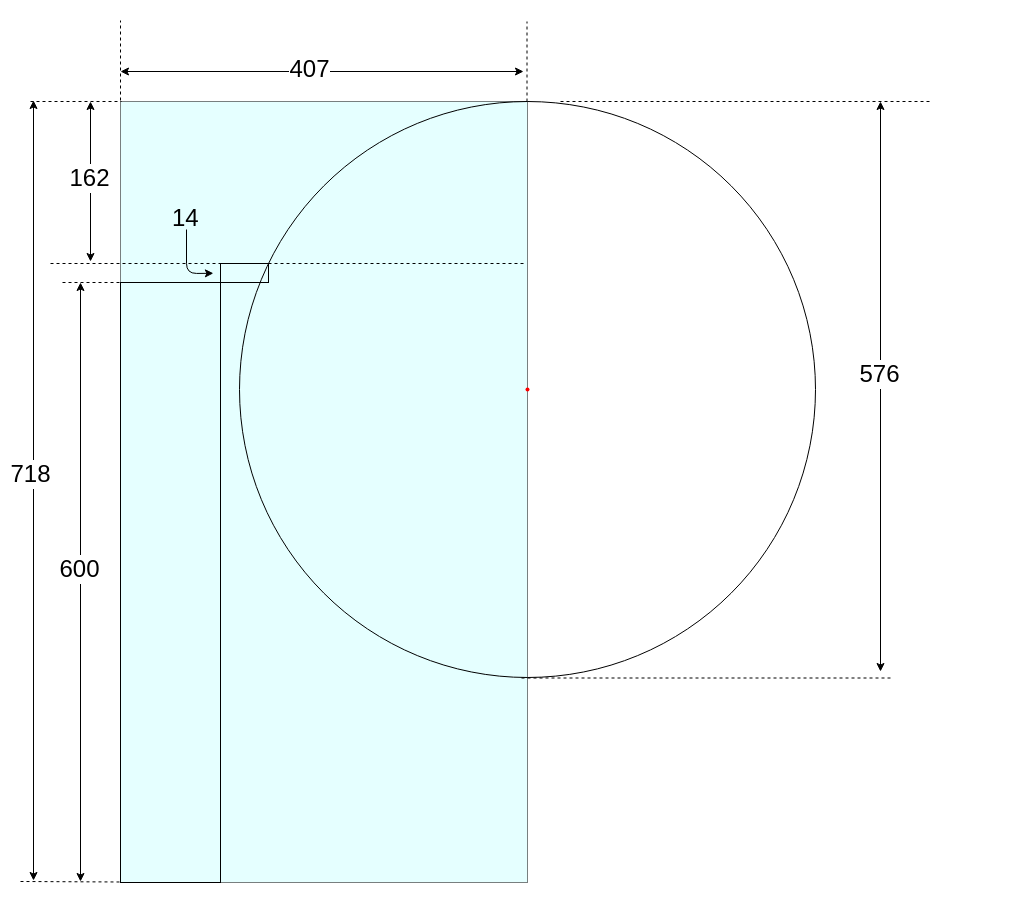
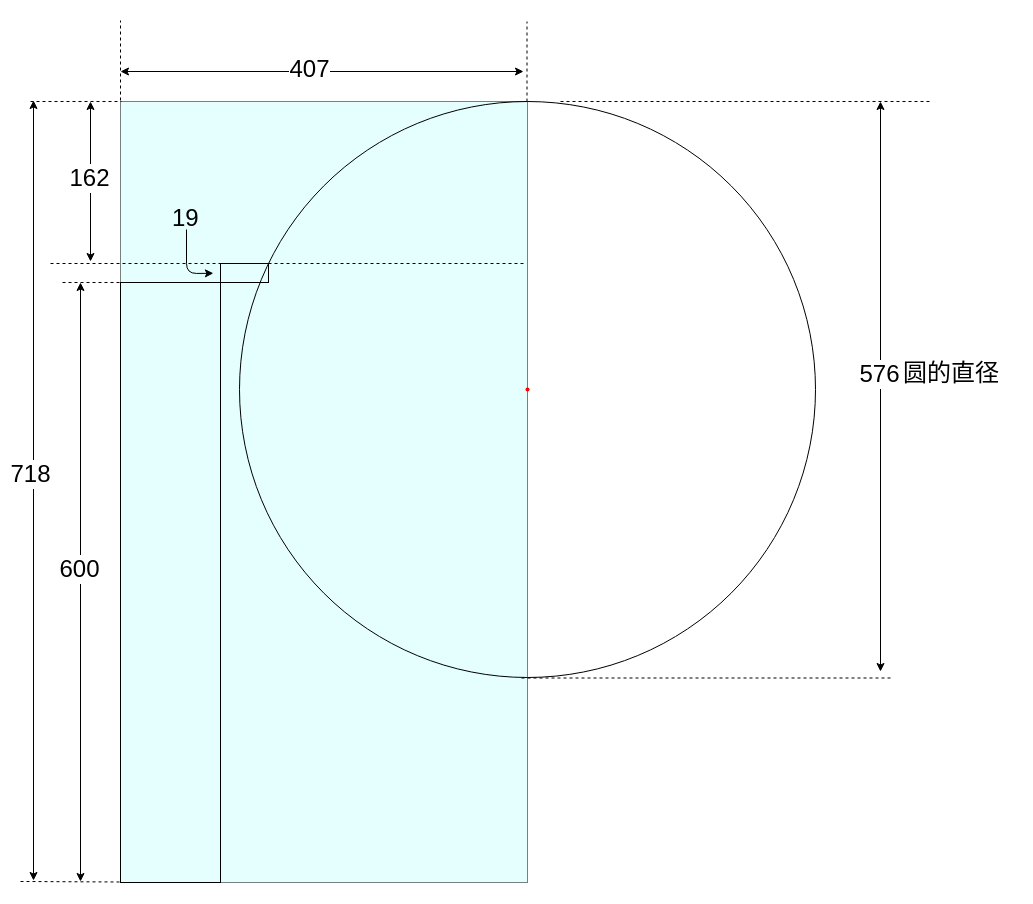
  <mxCell id="0" />
  <mxCell id="1" parent="0" />
  <mxCell id="2" value="" style="rounded=0;whiteSpace=wrap;html=1;fillColor=#CCFFFF;opacity=50;" vertex="1" parent="1"><mxGeometry x="120" y="101" width="407" height="781" as="geometry" /></mxCell>
  <mxCell id="3" value="" style="ellipse;whiteSpace=wrap;html=1;aspect=fixed;fillColor=none;" vertex="1" parent="1"><mxGeometry x="239" y="101" width="576" height="576" as="geometry" /></mxCell>
  <mxCell id="4" value="" style="group" vertex="1" connectable="0" parent="1"><mxGeometry x="120" y="263" width="148" height="619" as="geometry" /></mxCell>
  <mxCell id="5" value="" style="rounded=0;whiteSpace=wrap;html=1;fillColor=none;" vertex="1" parent="4"><mxGeometry x="100" width="48" height="19" as="geometry" /></mxCell>
  <mxCell id="6" value="" style="rounded=0;whiteSpace=wrap;html=1;fillColor=none;" vertex="1" parent="4"><mxGeometry y="19" width="100" height="600" as="geometry" /></mxCell>
  <mxCell id="7" value="" style="ellipse;whiteSpace=wrap;html=1;aspect=fixed;fillColor=#FF0000;strokeColor=none;" vertex="1" parent="1"><mxGeometry x="525" y="387" width="4" height="4" as="geometry" /></mxCell>
  <mxCell id="8" value="" style="endArrow=none;dashed=1;html=1;" edge="1" parent="1"><mxGeometry width="50" height="50" relative="1" as="geometry"><mxPoint x="268" y="263" as="sourcePoint" /><mxPoint x="526" y="263" as="targetPoint" /></mxGeometry></mxCell>
  <mxCell id="9" value="" style="endArrow=classic;startArrow=classic;html=1;" edge="1" parent="1"><mxGeometry width="50" height="50" relative="1" as="geometry"><mxPoint x="33" y="100" as="sourcePoint" /><mxPoint x="33" y="880" as="targetPoint" /></mxGeometry></mxCell>
  <mxCell id="10" value="718" style="text;html=1;resizable=0;points=[];align=center;verticalAlign=middle;labelBackgroundColor=#ffffff;fontSize=24;" vertex="1" connectable="0" parent="9"><mxGeometry x="-0.042" y="-6" relative="1" as="geometry"><mxPoint x="2" y="-1" as="offset" /></mxGeometry></mxCell>
  <mxCell id="11" value="" style="endArrow=none;dashed=1;html=1;" edge="1" parent="1"><mxGeometry width="50" height="50" relative="1" as="geometry"><mxPoint x="30" y="101" as="sourcePoint" /><mxPoint x="121" y="101" as="targetPoint" /></mxGeometry></mxCell>
  <mxCell id="12" value="" style="endArrow=none;dashed=1;html=1;" edge="1" parent="1"><mxGeometry width="50" height="50" relative="1" as="geometry"><mxPoint x="20" y="881" as="sourcePoint" /><mxPoint x="120" y="881.5" as="targetPoint" /></mxGeometry></mxCell>
  <mxCell id="13" value="" style="endArrow=none;dashed=1;html=1;" edge="1" parent="1"><mxGeometry width="50" height="50" relative="1" as="geometry"><mxPoint x="62" y="282" as="sourcePoint" /><mxPoint x="123" y="282" as="targetPoint" /></mxGeometry></mxCell>
  <mxCell id="14" value="" style="endArrow=classic;startArrow=classic;html=1;" edge="1" parent="1"><mxGeometry width="50" height="50" relative="1" as="geometry"><mxPoint x="80" y="282" as="sourcePoint" /><mxPoint x="80" y="881" as="targetPoint" /></mxGeometry></mxCell>
  <mxCell id="15" value="600" style="text;html=1;resizable=0;points=[];align=center;verticalAlign=middle;labelBackgroundColor=#ffffff;fontSize=24;" vertex="1" connectable="0" parent="14"><mxGeometry x="-0.042" y="-6" relative="1" as="geometry"><mxPoint x="4" y="-1" as="offset" /></mxGeometry></mxCell>
  <mxCell id="16" value="" style="endArrow=none;dashed=1;html=1;entryX=0.25;entryY=0;entryDx=0;entryDy=0;" edge="1" parent="1" target="5"><mxGeometry width="50" height="50" relative="1" as="geometry"><mxPoint x="50" y="263" as="sourcePoint" /><mxPoint x="141" y="263" as="targetPoint" /></mxGeometry></mxCell>
  <mxCell id="17" value="" style="endArrow=classic;startArrow=classic;html=1;" edge="1" parent="1"><mxGeometry width="50" height="50" relative="1" as="geometry"><mxPoint x="90" y="101" as="sourcePoint" /><mxPoint x="90" y="261" as="targetPoint" /></mxGeometry></mxCell>
  <mxCell id="18" value="162" style="text;html=1;resizable=0;points=[];align=center;verticalAlign=middle;labelBackgroundColor=#ffffff;fontSize=24;" vertex="1" connectable="0" parent="17"><mxGeometry x="-0.042" y="-6" relative="1" as="geometry"><mxPoint x="4" y="-1" as="offset" /></mxGeometry></mxCell>
  <mxCell id="19" value="" style="endArrow=classic;html=1;fontSize=24;entryX=0.869;entryY=-0.012;entryDx=0;entryDy=0;entryPerimeter=0;" edge="1" parent="1"><mxGeometry width="50" height="50" relative="1" as="geometry"><mxPoint x="186" y="229" as="sourcePoint" /><mxPoint x="212.9" y="272.8" as="targetPoint" /><Array as="points"><mxPoint x="186" y="273" /></Array></mxGeometry></mxCell>
- <mxCell id="20" value="14" style="text;html=1;resizable=0;points=[];autosize=1;align=left;verticalAlign=top;spacingTop=-4;fontSize=24;" vertex="1" parent="1"><mxGeometry x="170" y="201" width="40" height="30" as="geometry" /></mxCell>
+ <mxCell id="20" value="19" style="text;html=1;resizable=0;points=[];autosize=1;align=left;verticalAlign=top;spacingTop=-4;fontSize=24;" vertex="1" parent="1"><mxGeometry x="170" y="201" width="40" height="30" as="geometry" /></mxCell>
  <mxCell id="21" value="" style="endArrow=none;dashed=1;html=1;" edge="1" parent="1"><mxGeometry width="50" height="50" relative="1" as="geometry"><mxPoint x="560" y="101" as="sourcePoint" /><mxPoint x="930" y="101" as="targetPoint" /></mxGeometry></mxCell>
  <mxCell id="22" value="" style="endArrow=none;dashed=1;html=1;" edge="1" parent="1"><mxGeometry width="50" height="50" relative="1" as="geometry"><mxPoint x="521" y="677.5" as="sourcePoint" /><mxPoint x="891" y="677.5" as="targetPoint" /></mxGeometry></mxCell>
  <mxCell id="23" value="" style="endArrow=classic;startArrow=classic;html=1;" edge="1" parent="1"><mxGeometry width="50" height="50" relative="1" as="geometry"><mxPoint x="880" y="101" as="sourcePoint" /><mxPoint x="880" y="671" as="targetPoint" /></mxGeometry></mxCell>
  <mxCell id="24" value="576" style="text;html=1;resizable=0;points=[];align=center;verticalAlign=middle;labelBackgroundColor=#ffffff;fontSize=24;" vertex="1" connectable="0" parent="23"><mxGeometry x="-0.042" y="-6" relative="1" as="geometry"><mxPoint x="4" y="-1" as="offset" /></mxGeometry></mxCell>
+ <mxCell id="25" value="圆的直径" style="text;html=1;resizable=0;points=[];autosize=1;align=left;verticalAlign=top;spacingTop=-4;fontSize=24;" vertex="1" parent="1"><mxGeometry x="901" y="356" width="110" height="30" as="geometry" /></mxCell>
  <mxCell id="26" value="" style="endArrow=none;dashed=1;html=1;fontSize=24;" edge="1" parent="1"><mxGeometry width="50" height="50" relative="1" as="geometry"><mxPoint x="120" y="100" as="sourcePoint" /><mxPoint x="120" y="20" as="targetPoint" /></mxGeometry></mxCell>
  <mxCell id="27" value="" style="endArrow=none;dashed=1;html=1;fontSize=24;" edge="1" parent="1"><mxGeometry width="50" height="50" relative="1" as="geometry"><mxPoint x="526.5" y="101" as="sourcePoint" /><mxPoint x="526.5" y="21" as="targetPoint" /></mxGeometry></mxCell>
  <mxCell id="28" value="" style="endArrow=classic;startArrow=classic;html=1;fontSize=24;" edge="1" parent="1"><mxGeometry width="50" height="50" relative="1" as="geometry"><mxPoint x="120" y="71" as="sourcePoint" /><mxPoint x="523" y="71" as="targetPoint" /></mxGeometry></mxCell>
  <mxCell id="29" value="407" style="text;html=1;resizable=0;points=[];align=center;verticalAlign=middle;labelBackgroundColor=#ffffff;fontSize=24;" vertex="1" connectable="0" parent="28"><mxGeometry x="-0.141" y="3" relative="1" as="geometry"><mxPoint x="15" as="offset" /></mxGeometry></mxCell>
